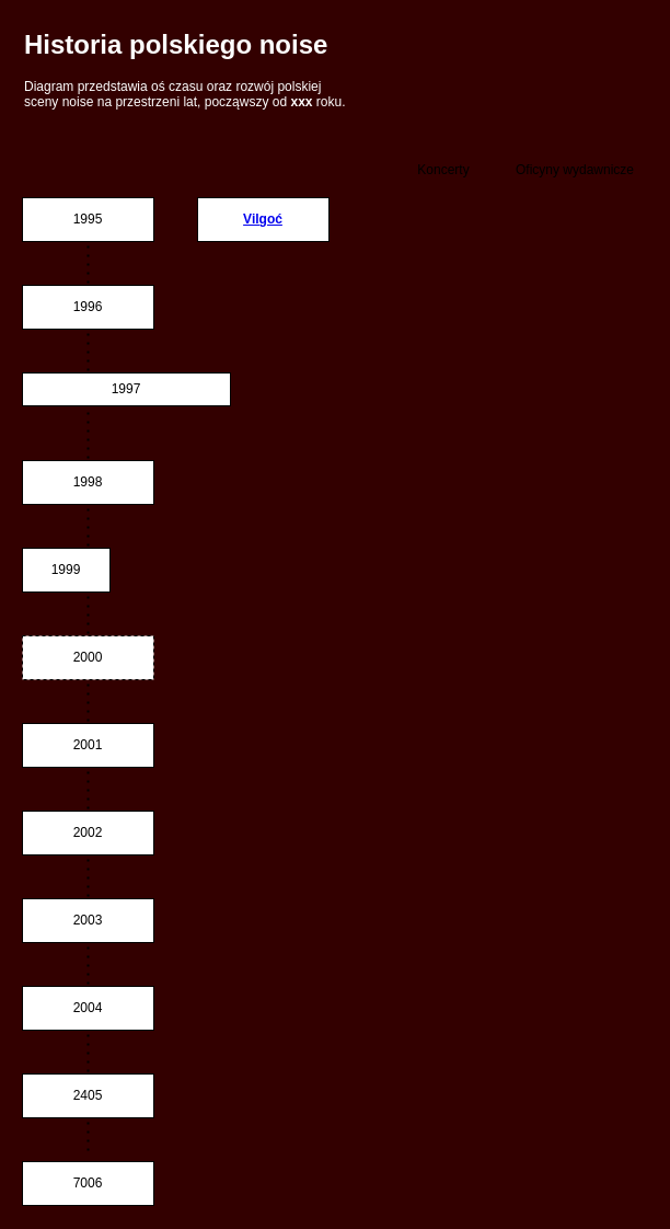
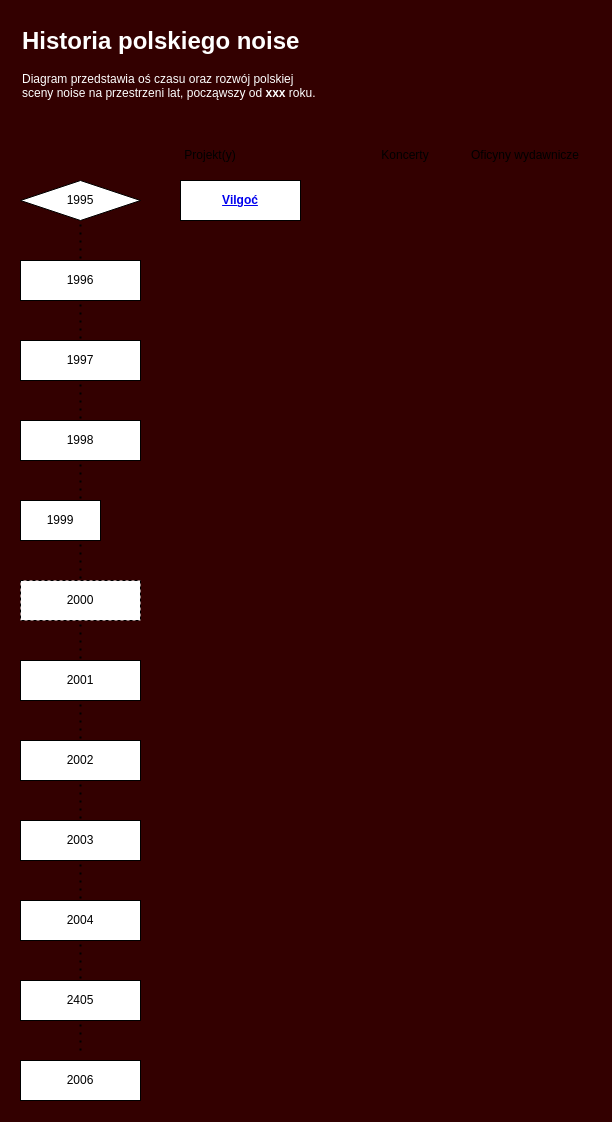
  <mxCell id="0" />
  <mxCell id="1" parent="0" />
  <mxCell id="2" value="&lt;a href=&quot;https://vilgoc.bandcamp.com/&quot;&gt;&lt;b&gt;Vilgoć&lt;/b&gt;&lt;/a&gt;" style="rounded=0;whiteSpace=wrap;html=1;" parent="1" vertex="1"><mxGeometry x="180" y="180" width="120" height="40" as="geometry" /></mxCell>
  <mxCell id="3" value="" style="endArrow=none;dashed=1;html=1;dashPattern=1 3;strokeWidth=2;" parent="1" target="4" edge="1"><mxGeometry width="50" height="50" relative="1" as="geometry"><mxPoint x="80" y="1050" as="sourcePoint" /><mxPoint x="60" y="180" as="targetPoint" /></mxGeometry></mxCell>
- <mxCell id="4" value="1995" style="rounded=0;whiteSpace=wrap;html=1;" parent="1" vertex="1"><mxGeometry y="180" width="120" height="40" as="geometry" x="20" /></mxCell>
+ <mxCell id="4" value="1995" style="rhombus;whiteSpace=wrap;html=1;" parent="1" vertex="1"><mxGeometry y="180" width="120" height="40" as="geometry" x="20" /></mxCell>
  <mxCell id="5" value="1996" style="rounded=0;whiteSpace=wrap;html=1;" parent="1" vertex="1"><mxGeometry y="260" width="120" height="40" as="geometry" x="20" /></mxCell>
- <mxCell id="6" value="1997" style="rounded=0;whiteSpace=wrap;html=1;" parent="1" vertex="1"><mxGeometry x="20" y="340" width="190" height="30" as="geometry" /></mxCell>
+ <mxCell id="6" value="1997" style="rounded=0;whiteSpace=wrap;html=1;" parent="1" vertex="1"><mxGeometry y="340" width="120" height="40" as="geometry" x="20" /></mxCell>
  <mxCell id="7" value="1998&lt;span style=&quot;font-family: monospace; font-size: 0px; text-align: start; text-wrap: nowrap;&quot;&gt;%3CmxGraphModel%3E%3Croot%3E%3CmxCell%20id%3D%220%22%2F%3E%3CmxCell%20id%3D%221%22%20parent%3D%220%22%2F%3E%3CmxCell%20id%3D%222%22%20value%3D%221997%22%20style%3D%22rounded%3D0%3BwhiteSpace%3Dwrap%3Bhtml%3D1%3B%22%20vertex%3D%221%22%20parent%3D%221%22%3E%3CmxGeometry%20y%3D%22240%22%20width%3D%22120%22%20height%3D%2240%22%20as%3D%22geometry%22%2F%3E%3C%2FmxCell%3E%3C%2Froot%3E%3C%2FmxGraphModel%3E&lt;/span&gt;" style="rounded=0;whiteSpace=wrap;html=1;" parent="1" vertex="1"><mxGeometry y="420" width="120" height="40" as="geometry" x="20" /></mxCell>
  <mxCell id="8" value="1999" style="rounded=0;whiteSpace=wrap;html=1;" parent="1" vertex="1"><mxGeometry x="20" y="500" width="80" height="40" as="geometry" /></mxCell>
  <mxCell id="9" value="2000" style="rounded=0;whiteSpace=wrap;html=1;dashed=1;" parent="1" vertex="1"><mxGeometry y="580" width="120" height="40" as="geometry" x="20" /></mxCell>
  <mxCell id="10" value="2001" style="rounded=0;whiteSpace=wrap;html=1;" parent="1" vertex="1"><mxGeometry y="660" width="120" height="40" as="geometry" x="20" /></mxCell>
  <mxCell id="11" value="2002" style="rounded=0;whiteSpace=wrap;html=1;" parent="1" vertex="1"><mxGeometry y="740" width="120" height="40" as="geometry" x="20" /></mxCell>
  <mxCell id="12" value="2003" style="rounded=0;whiteSpace=wrap;html=1;" parent="1" vertex="1"><mxGeometry y="820" width="120" height="40" as="geometry" x="20" /></mxCell>
  <mxCell id="13" value="2004" style="rounded=0;whiteSpace=wrap;html=1;" parent="1" vertex="1"><mxGeometry y="900" width="120" height="40" as="geometry" x="20" /></mxCell>
  <mxCell id="14" value="2405" style="rounded=0;whiteSpace=wrap;html=1;" parent="1" vertex="1"><mxGeometry y="980" width="120" height="40" as="geometry" x="20" /></mxCell>
- <mxCell id="15" value="7006" style="rounded=0;whiteSpace=wrap;html=1;" parent="1" vertex="1"><mxGeometry y="1060" width="120" height="40" as="geometry" x="20" /></mxCell>
+ <mxCell id="15" value="2006" style="rounded=0;whiteSpace=wrap;html=1;" parent="1" vertex="1"><mxGeometry y="1060" width="120" height="40" as="geometry" x="20" /></mxCell>
  <mxCell id="16" value="&lt;h1 style=&quot;margin-top: 0px;&quot;&gt;&lt;font style=&quot;color: rgb(255, 255, 255);&quot;&gt;Historia polskiego noise&lt;/font&gt;&lt;/h1&gt;&lt;p&gt;&lt;font style=&quot;color: rgb(255, 255, 255);&quot;&gt;Diagram przedstawia oś czasu oraz rozwój polskiej sceny noise na przestrzeni lat, począwszy od &lt;b&gt;xxx&lt;/b&gt; roku.&lt;/font&gt;&lt;/p&gt;" style="text;html=1;whiteSpace=wrap;overflow=hidden;rounded=0;" parent="1" vertex="1"><mxGeometry y="20" width="300" height="120" as="geometry" x="20" /></mxCell>
+ <mxCell id="17" value="Projekt(y)" style="text;html=1;align=center;verticalAlign=middle;whiteSpace=wrap;rounded=0;" parent="1" vertex="1"><mxGeometry x="180" y="140" width="60" height="30" as="geometry" /></mxCell>
  <mxCell id="18" value="Oficyny wydawnicze" style="text;html=1;align=center;verticalAlign=middle;whiteSpace=wrap;rounded=0;" parent="1" vertex="1"><mxGeometry x="460" y="140" width="130" height="30" as="geometry" /></mxCell>
  <mxCell id="19" value="Koncerty" style="text;html=1;align=center;verticalAlign=middle;whiteSpace=wrap;rounded=0;" parent="1" vertex="1"><mxGeometry x="340" y="140" width="130" height="30" as="geometry" /></mxCell>
